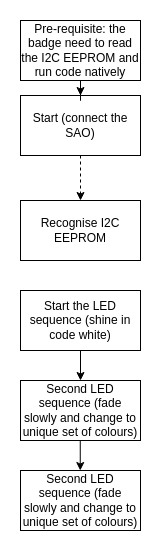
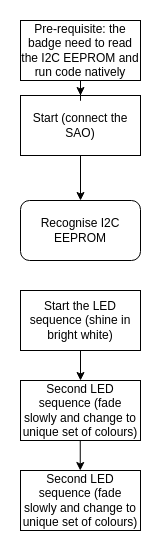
  <mxCell id="0" />
  <mxCell id="1" parent="0" />
- <mxCell id="2" style="edgeStyle=orthogonalEdgeStyle;rounded=0;orthogonalLoop=1;jettySize=auto;html=1;entryX=0.5;entryY=0;entryDx=0;entryDy=0;dashed=1;" edge="1" parent="1" source="3" target="4"><mxGeometry relative="1" as="geometry" /></mxCell>
+ <mxCell id="2" style="edgeStyle=orthogonalEdgeStyle;rounded=0;orthogonalLoop=1;jettySize=auto;html=1;entryX=0.5;entryY=0;entryDx=0;entryDy=0;" edge="1" parent="1" source="3" target="4"><mxGeometry relative="1" as="geometry" /></mxCell>
  <mxCell id="3" value="Start (connect the SAO)" style="rounded=0;whiteSpace=wrap;html=1;" vertex="1" parent="1"><mxGeometry x="20" y="95" width="120" height="60" as="geometry" /></mxCell>
- <mxCell id="4" value="Recognise I2C EEPROM" style="rounded=0;whiteSpace=wrap;html=1;" vertex="1" parent="1"><mxGeometry x="20" y="200" width="120" height="60" as="geometry" /></mxCell>
+ <mxCell id="4" value="Recognise I2C EEPROM" style="whiteSpace=wrap;html=1;rounded=1;" vertex="1" parent="1"><mxGeometry x="20" y="200" width="120" height="60" as="geometry" /></mxCell>
  <mxCell id="5" style="edgeStyle=orthogonalEdgeStyle;rounded=0;orthogonalLoop=1;jettySize=auto;html=1;entryX=0.5;entryY=0;entryDx=0;entryDy=0;" edge="1" parent="1" source="6" target="7"><mxGeometry relative="1" as="geometry"><mxPoint x="80" y="370" as="targetPoint" /></mxGeometry></mxCell>
- <mxCell id="6" value="Start the LED sequence (shine in code white)" style="rounded=0;whiteSpace=wrap;html=1;" vertex="1" parent="1"><mxGeometry x="20" y="290" width="120" height="60" as="geometry" /></mxCell>
+ <mxCell id="6" value="Start the LED sequence (shine in bright white)" style="rounded=0;whiteSpace=wrap;html=1;" vertex="1" parent="1"><mxGeometry x="20" y="290" width="120" height="60" as="geometry" /></mxCell>
  <mxCell id="7" value="Second LED sequence (fade slowly and change to unique set of colours)" style="rounded=0;whiteSpace=wrap;html=1;" vertex="1" parent="1"><mxGeometry x="20" y="380" width="120" height="60" as="geometry" /></mxCell>
  <mxCell id="8" value="Second LED sequence (fade slowly and change to unique set of colours)" style="rounded=0;whiteSpace=wrap;html=1;" vertex="1" parent="1"><mxGeometry x="20" y="470" width="120" height="60" as="geometry" /></mxCell>
  <mxCell id="9" style="edgeStyle=orthogonalEdgeStyle;rounded=0;orthogonalLoop=1;jettySize=auto;html=1;entryX=0.5;entryY=0;entryDx=0;entryDy=0;" edge="1" parent="1"><mxGeometry relative="1" as="geometry"><mxPoint x="79.76" y="470" as="targetPoint" /><mxPoint x="79.76" y="440" as="sourcePoint" /></mxGeometry></mxCell>
  <mxCell id="10" style="edgeStyle=orthogonalEdgeStyle;rounded=0;orthogonalLoop=1;jettySize=auto;html=1;entryX=0.5;entryY=0;entryDx=0;entryDy=0;" edge="1" parent="1" source="11" target="3"><mxGeometry relative="1" as="geometry" /></mxCell>
  <mxCell id="11" value="Pre-requisite: the badge need to read the I2C EEPROM and run code natively" style="rounded=0;whiteSpace=wrap;html=1;" vertex="1" parent="1"><mxGeometry x="20" y="20" width="120" height="60" as="geometry" /></mxCell>
